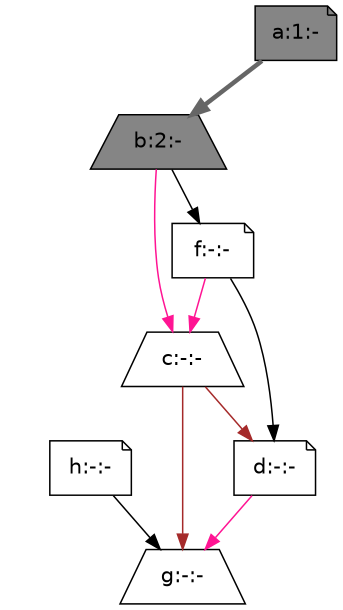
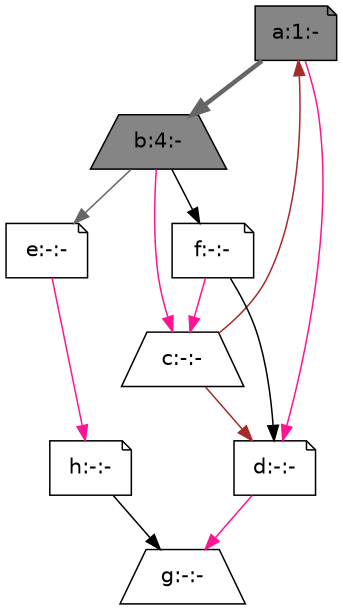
  digraph {
    fontname="DejaVu Sans"
    node [fontname="DejaVu Sans" shape=note]
    edge [color=deeppink fontname="DejaVu Sans" penwidth=1]
    n1 [fillcolor=gray52 label="a:1:-" style=filled]
-   n2 [fillcolor=gray52 label="b:2:-" shape=trapezium style=filled]
+   n2 [fillcolor=gray52 label="b:4:-" shape=trapezium style=filled]
    n3 [label="d:-:-"]
    n4 [label="c:-:-" shape=trapezium]
+   n5 [label="e:-:-"]
    n6 [label="f:-:-"]
    n7 [label="g:-:-" shape=trapezium]
    n8 [label="h:-:-"]
    n1 -> n2 [color=gray40 penwidth=3]
+   n1 -> n3
    n2 -> n4
+   n2 -> n5 [color=gray40]
    n2 -> n6 [color=black]
    n3 -> n7
-   n4 -> n7 [color=brown]
+   n4 -> n1 [color=brown]
    n4 -> n3 [color=brown]
+   n5 -> n8
    n6 -> n3 [color=black]
    n6 -> n4
    n8 -> n7 [color=black]
  }
